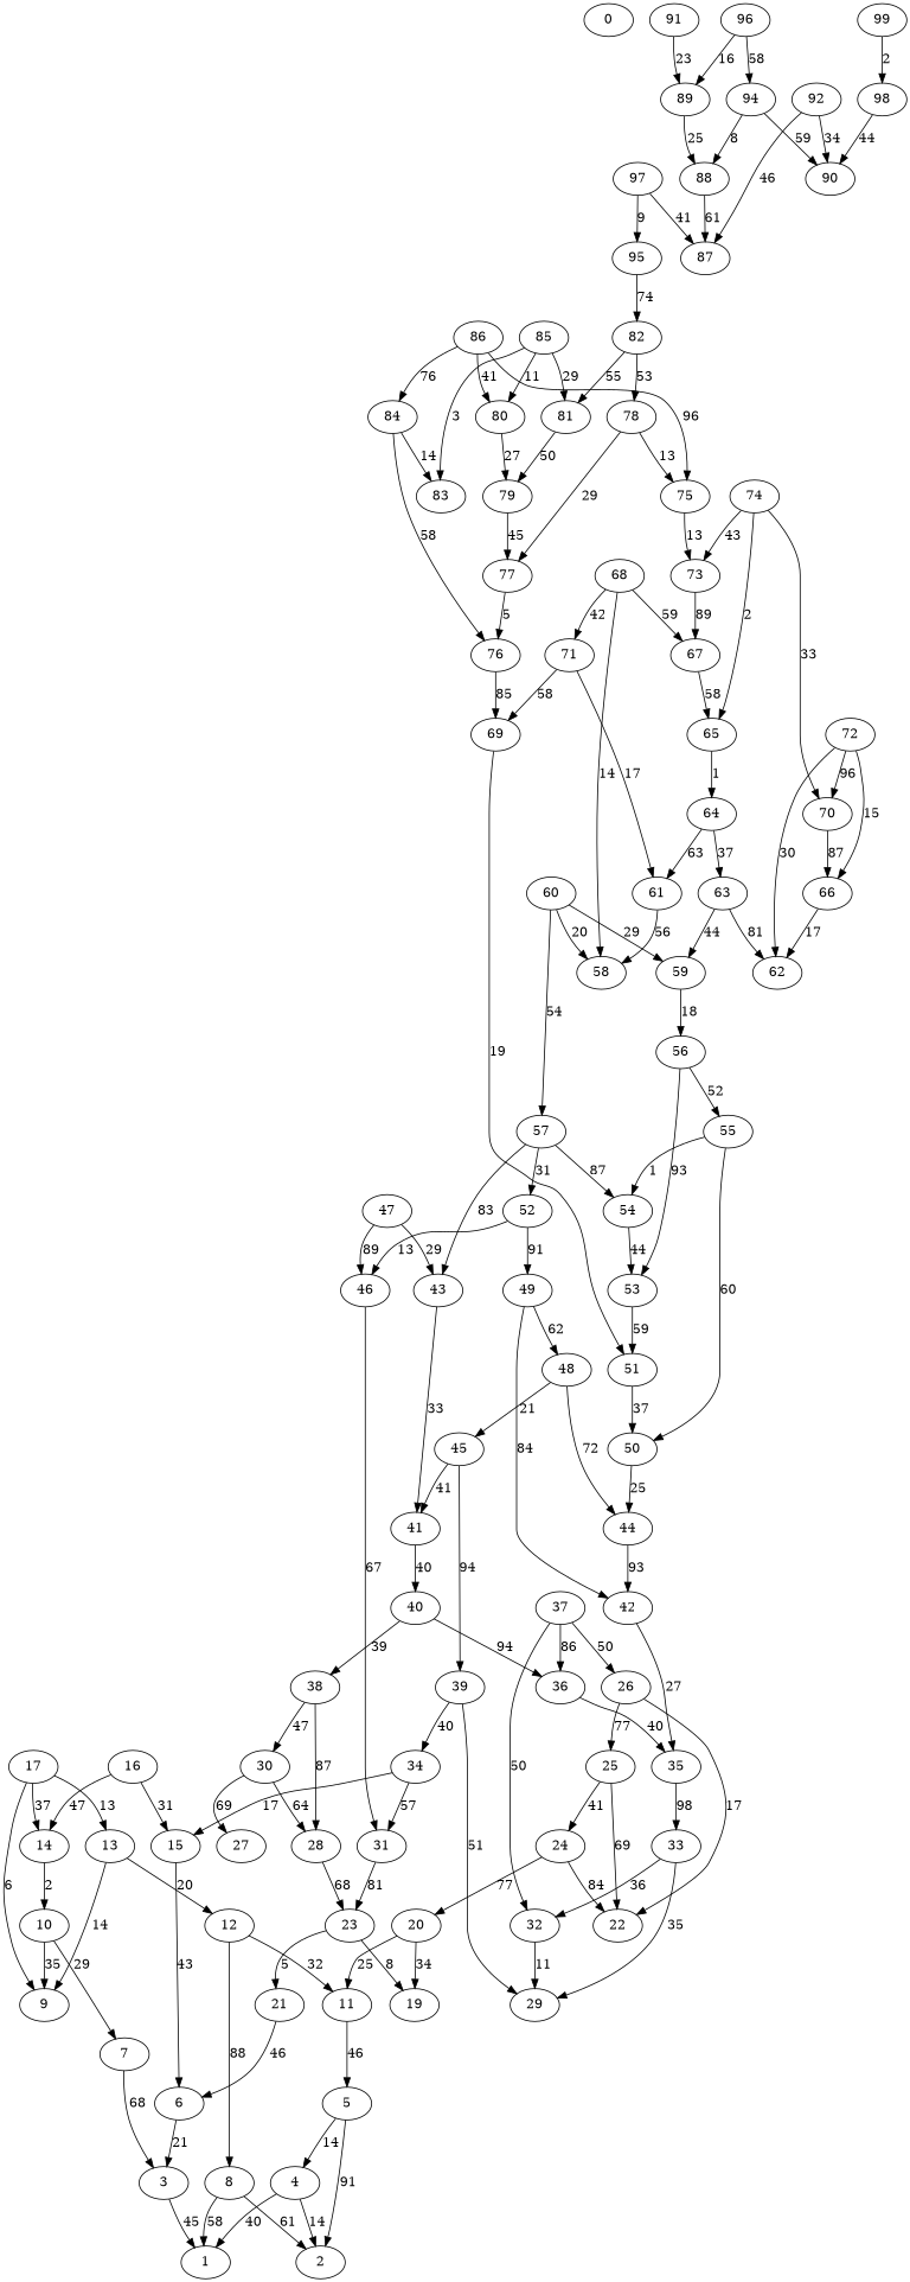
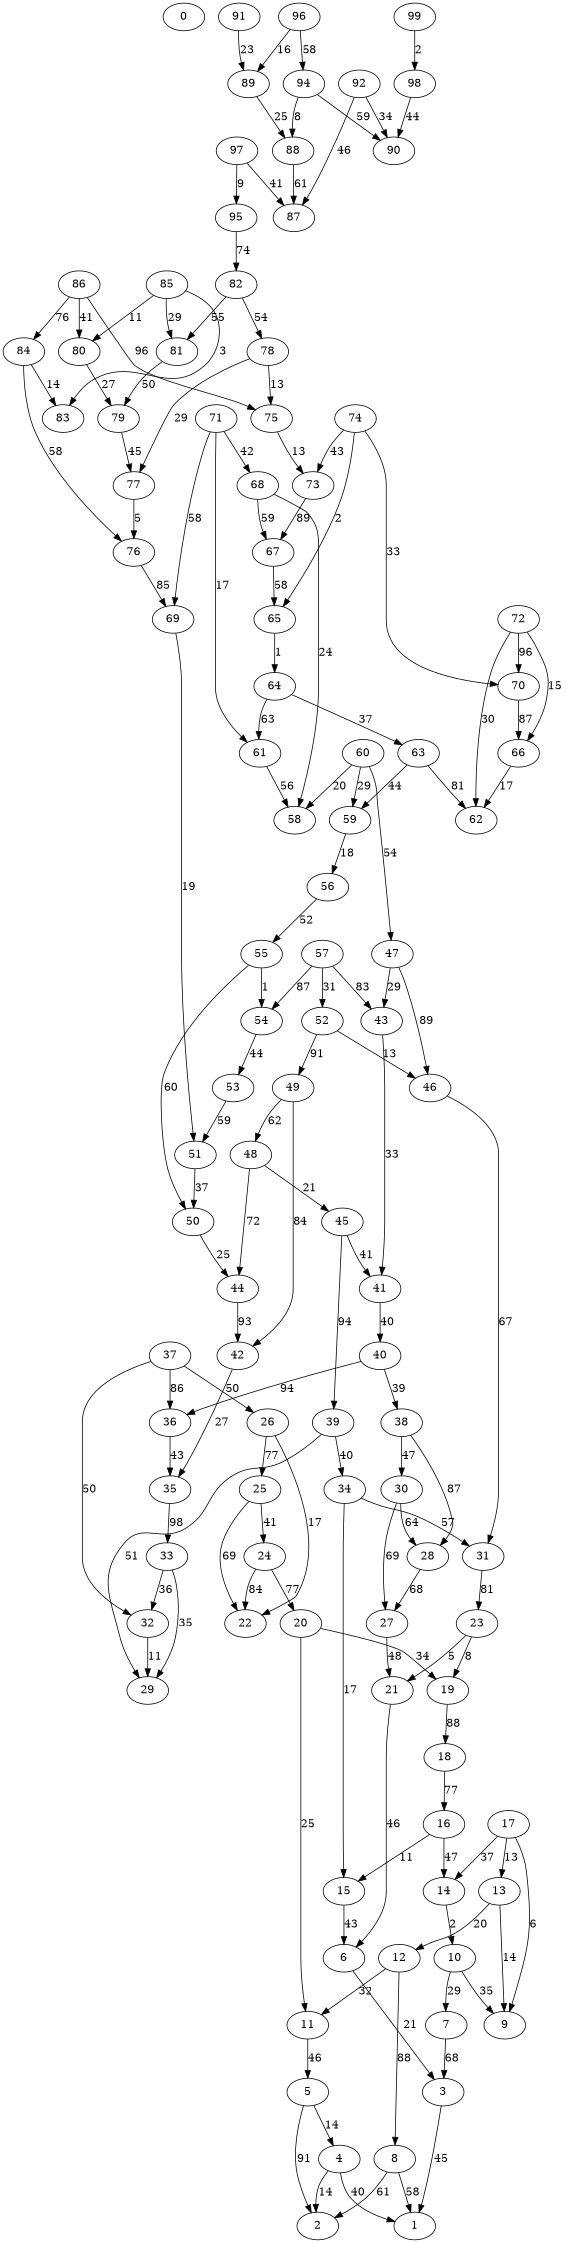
  digraph {
    0
    3
    1
    4
    2
    5
    6
    7
    8
    10
    9
    11
    12
    13
    14
    15
    16
    17
+   18
    19
    20
    21
    23
    24
    22
    25
    26
    27
    28
    30
    31
    32
    29
    33
    34
    35
    36
    37
    38
    39
    40
    41
    42
    43
    44
    45
    46
    47
    48
    49
    50
    51
    52
    53
    54
    55
    56
    57
    59
    60
    58
    61
    63
    62
    64
    65
    66
    67
    68
    69
    70
    71
    72
    73
    74
    75
    76
    77
    78
    79
    80
    81
    82
    84
    83
    85
    86
    88
    87
    89
    91
    92
    90
    94
    95
    96
    97
    98
    99
    3 -> 1 [label=45]
    4 -> 1 [label=40]
    4 -> 2 [label=14]
    5 -> 4 [label=14]
    5 -> 2 [label=91]
    6 -> 3 [label=21]
    7 -> 3 [label=68]
    8 -> 1 [label=58]
    8 -> 2 [label=61]
    10 -> 7 [label=29]
    10 -> 9 [label=35]
    11 -> 5 [label=46]
    12 -> 8 [label=88]
    12 -> 11 [label=32]
    13 -> 9 [label=14]
    13 -> 12 [label=20]
    14 -> 10 [label=2]
    15 -> 6 [label=43]
    16 -> 14 [label=47]
-   16 -> 15 [label=31]
+   16 -> 15 [label=11]
    17 -> 9 [label=6]
    17 -> 13 [label=13]
    17 -> 14 [label=37]
+   18 -> 16 [label=77]
+   19 -> 18 [label=88]
    20 -> 11 [label=25]
    20 -> 19 [label=34]
    21 -> 6 [label=46]
    23 -> 19 [label=8]
    23 -> 21 [label=5]
    24 -> 20 [label=77]
    24 -> 22 [label=84]
    25 -> 24 [label=41]
    25 -> 22 [label=69]
    26 -> 22 [label=17]
    26 -> 25 [label=77]
-   28 -> 23 [label=68]
+   27 -> 21 [label=48]
+   28 -> 27 [label=68]
    30 -> 27 [label=69]
    30 -> 28 [label=64]
    31 -> 23 [label=81]
    32 -> 29 [label=11]
    33 -> 32 [label=36]
    33 -> 29 [label=35]
    34 -> 15 [label=17]
    34 -> 31 [label=57]
    35 -> 33 [label=98]
-   36 -> 35 [label=40]
+   36 -> 35 [label=43]
    37 -> 26 [label=50]
    37 -> 32 [label=50]
    37 -> 36 [label=86]
    38 -> 28 [label=87]
    38 -> 30 [label=47]
    39 -> 29 [label=51]
    39 -> 34 [label=40]
    40 -> 36 [label=94]
    40 -> 38 [label=39]
    41 -> 40 [label=40]
    42 -> 35 [label=27]
    43 -> 41 [label=33]
    44 -> 42 [label=93]
    45 -> 39 [label=94]
    45 -> 41 [label=41]
    46 -> 31 [label=67]
    47 -> 43 [label=29]
    47 -> 46 [label=89]
    48 -> 44 [label=72]
    48 -> 45 [label=21]
    49 -> 42 [label=84]
    49 -> 48 [label=62]
    50 -> 44 [label=25]
    51 -> 50 [label=37]
    52 -> 46 [label=13]
    52 -> 49 [label=91]
    53 -> 51 [label=59]
    54 -> 53 [label=44]
    55 -> 50 [label=60]
    55 -> 54 [label=1]
-   56 -> 53 [label=93]
    56 -> 55 [label=52]
    57 -> 43 [label=83]
    57 -> 52 [label=31]
    57 -> 54 [label=87]
    59 -> 56 [label=18]
-   60 -> 57 [label=54]
+   60 -> 47 [label=54]
    60 -> 59 [label=29]
    60 -> 58 [label=20]
    61 -> 58 [label=56]
    63 -> 59 [label=44]
    63 -> 62 [label=81]
    64 -> 61 [label=63]
    64 -> 63 [label=37]
    65 -> 64 [label=1]
    66 -> 62 [label=17]
    67 -> 65 [label=58]
-   68 -> 58 [label=14]
+   68 -> 58 [label=24]
    68 -> 67 [label=59]
    69 -> 51 [label=19]
    70 -> 66 [label=87]
    71 -> 61 [label=17]
-   68 -> 71 [label=42]
+   71 -> 68 [label=42]
    71 -> 69 [label=58]
    72 -> 62 [label=30]
    72 -> 66 [label=15]
    72 -> 70 [label=96]
    73 -> 67 [label=89]
    74 -> 65 [label=2]
    74 -> 70 [label=33]
    74 -> 73 [label=43]
    75 -> 73 [label=13]
    76 -> 69 [label=85]
    77 -> 76 [label=5]
    78 -> 75 [label=13]
    78 -> 77 [label=29]
    79 -> 77 [label=45]
    80 -> 79 [label=27]
    81 -> 79 [label=50]
-   82 -> 78 [label=53]
+   82 -> 78 [label=54]
    82 -> 81 [label=55]
    84 -> 76 [label=58]
    84 -> 83 [label=14]
    85 -> 80 [label=11]
    85 -> 81 [label=29]
    85 -> 83 [label=3]
    86 -> 75 [label=96]
    86 -> 80 [label=41]
    86 -> 84 [label=76]
    88 -> 87 [label=61]
    89 -> 88 [label=25]
    91 -> 89 [label=23]
    92 -> 87 [label=46]
    92 -> 90 [label=34]
    94 -> 88 [label=8]
    94 -> 90 [label=59]
    95 -> 82 [label=74]
    96 -> 89 [label=16]
    96 -> 94 [label=58]
    97 -> 87 [label=41]
    97 -> 95 [label=9]
    98 -> 90 [label=44]
    99 -> 98 [label=2]
  }
